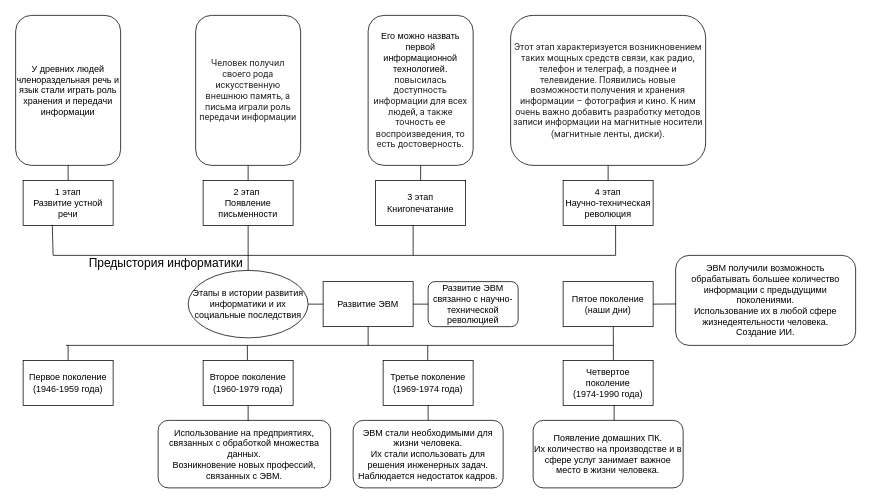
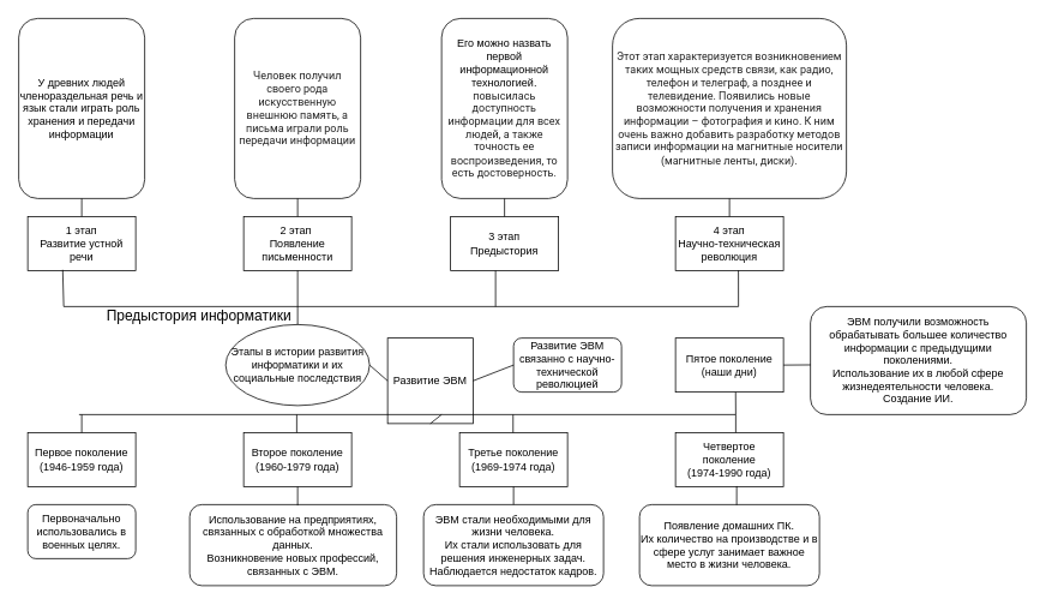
  <mxCell id="0" />
  <mxCell id="1" parent="0" />
  <mxCell id="2" value="Этапы в истории развития&lt;br&gt;информатики и их социальные последствия" style="ellipse;whiteSpace=wrap;html=1;" vertex="1" parent="1"><mxGeometry x="250" y="360" width="160" height="90" as="geometry" /></mxCell>
  <mxCell id="3" value="1 этап&lt;br&gt;Развитие устной речи" style="rounded=0;whiteSpace=wrap;html=1;" vertex="1" parent="1"><mxGeometry x="30" y="240" width="120" height="60" as="geometry" /></mxCell>
  <mxCell id="4" value="2 этап&amp;nbsp;&lt;br&gt;Появление письменности" style="rounded=0;whiteSpace=wrap;html=1;" vertex="1" parent="1"><mxGeometry x="270" y="240" width="120" height="60" as="geometry" /></mxCell>
- <mxCell id="5" value="3 этап&lt;br&gt;Книгопечатание" style="rounded=0;whiteSpace=wrap;html=1;" vertex="1" parent="1"><mxGeometry x="500" y="240" width="120" height="60" as="geometry" /></mxCell>
+ <mxCell id="5" value="3 этап&lt;br&gt;Предыстория" style="rounded=0;whiteSpace=wrap;html=1;" vertex="1" parent="1"><mxGeometry x="500" y="240" width="120" height="60" as="geometry" /></mxCell>
  <mxCell id="6" value="" style="endArrow=none;html=1;" edge="1" parent="1"><mxGeometry width="50" height="50" relative="1" as="geometry"><mxPoint x="820" y="340" as="sourcePoint" /><mxPoint x="70" y="340" as="targetPoint" /></mxGeometry></mxCell>
  <mxCell id="7" value="" style="endArrow=none;html=1;exitX=0.324;exitY=0.987;exitDx=0;exitDy=0;exitPerimeter=0;" edge="1" parent="1" source="3"><mxGeometry width="50" height="50" relative="1" as="geometry"><mxPoint x="100" y="420" as="sourcePoint" /><mxPoint x="70" y="340" as="targetPoint" /></mxGeometry></mxCell>
  <mxCell id="8" value="" style="endArrow=none;html=1;entryX=0.5;entryY=1;entryDx=0;entryDy=0;" edge="1" parent="1" target="4"><mxGeometry width="50" height="50" relative="1" as="geometry"><mxPoint x="330" y="340" as="sourcePoint" /><mxPoint x="280" y="300" as="targetPoint" /></mxGeometry></mxCell>
  <mxCell id="9" value="" style="endArrow=none;html=1;entryX=0.5;entryY=1;entryDx=0;entryDy=0;" edge="1" parent="1"><mxGeometry width="50" height="50" relative="1" as="geometry"><mxPoint x="550" y="340" as="sourcePoint" /><mxPoint x="550" y="300" as="targetPoint" /></mxGeometry></mxCell>
  <mxCell id="10" value="У древних людей членораздельная речь и язык стали играть роль хранения и передачи информации" style="rounded=1;whiteSpace=wrap;html=1;" vertex="1" parent="1"><mxGeometry x="20" y="20" width="140" height="200" as="geometry" /></mxCell>
  <mxCell id="11" value="" style="endArrow=none;html=1;entryX=0.5;entryY=1;entryDx=0;entryDy=0;exitX=0.5;exitY=0;exitDx=0;exitDy=0;" edge="1" parent="1" source="3" target="10"><mxGeometry width="50" height="50" relative="1" as="geometry"><mxPoint x="190" y="240" as="sourcePoint" /><mxPoint x="240" y="190" as="targetPoint" /></mxGeometry></mxCell>
  <mxCell id="12" value="&lt;span style=&quot;white-space: normal ; color: rgb(34 , 34 , 34) ; font-family: &amp;#34;roboto&amp;#34; , sans-serif&quot;&gt;&lt;font style=&quot;font-size: 12px&quot;&gt;Человек получил своего рода искусственную внешнюю память, а письма играли роль передачи информации&lt;/font&gt;&lt;/span&gt;" style="rounded=1;whiteSpace=wrap;html=1;" vertex="1" parent="1"><mxGeometry x="260" y="20" width="140" height="200" as="geometry" /></mxCell>
  <mxCell id="13" value="" style="endArrow=none;html=1;entryX=0.5;entryY=1;entryDx=0;entryDy=0;exitX=0.5;exitY=0;exitDx=0;exitDy=0;" edge="1" parent="1" source="4" target="12"><mxGeometry width="50" height="50" relative="1" as="geometry"><mxPoint x="430" y="260" as="sourcePoint" /><mxPoint x="480" y="210" as="targetPoint" /></mxGeometry></mxCell>
  <mxCell id="14" value="Его можно назвать первой информационной технологией.&lt;br&gt;&lt;span style=&quot;color: rgb(34 , 34 , 34) ; font-family: &amp;#34;roboto&amp;#34; , sans-serif&quot;&gt;&lt;font style=&quot;font-size: 12px&quot;&gt;повысилась доступность информации для всех людей, а также точность ее воспроизведения, то есть достоверность.&lt;/font&gt;&lt;/span&gt;&lt;br&gt;" style="rounded=1;whiteSpace=wrap;html=1;" vertex="1" parent="1"><mxGeometry x="490" y="20" width="140" height="200" as="geometry" /></mxCell>
  <mxCell id="15" value="" style="endArrow=none;html=1;entryX=0.5;entryY=1;entryDx=0;entryDy=0;exitX=0.5;exitY=0;exitDx=0;exitDy=0;" edge="1" parent="1" source="5" target="14"><mxGeometry width="50" height="50" relative="1" as="geometry"><mxPoint x="440" y="260" as="sourcePoint" /><mxPoint x="490" y="210" as="targetPoint" /></mxGeometry></mxCell>
  <mxCell id="16" value="4 этап&lt;br&gt;Научно-техническая&lt;br&gt;революция" style="rounded=0;whiteSpace=wrap;html=1;" vertex="1" parent="1"><mxGeometry x="750" y="240" width="120" height="60" as="geometry" /></mxCell>
  <mxCell id="17" value="" style="endArrow=none;html=1;entryX=0.583;entryY=0.995;entryDx=0;entryDy=0;entryPerimeter=0;" edge="1" parent="1" target="16"><mxGeometry width="50" height="50" relative="1" as="geometry"><mxPoint x="820" y="340" as="sourcePoint" /><mxPoint x="816" y="302" as="targetPoint" /></mxGeometry></mxCell>
  <mxCell id="18" value="&lt;span style=&quot;white-space: normal ; color: rgb(34 , 34 , 34) ; font-family: &amp;#34;roboto&amp;#34; , sans-serif&quot;&gt;&lt;font style=&quot;font-size: 12px&quot;&gt;Этот этап характеризуется возникновением таких мощных средств связи, как радио, телефон и телеграф, а позднее и телевидение. Появились новые возможности получения и хранения информации – фотография и кино. К ним очень важно добавить разработку методов записи информации на магнитные носители (магнитные ленты, диски).&lt;/font&gt;&lt;/span&gt;" style="rounded=1;whiteSpace=wrap;html=1;" vertex="1" parent="1"><mxGeometry x="680" y="20" width="260" height="200" as="geometry" /></mxCell>
  <mxCell id="19" value="" style="endArrow=none;html=1;entryX=0.5;entryY=1;entryDx=0;entryDy=0;exitX=0.5;exitY=0;exitDx=0;exitDy=0;" edge="1" parent="1" source="16" target="18"><mxGeometry width="50" height="50" relative="1" as="geometry"><mxPoint x="680" y="270" as="sourcePoint" /><mxPoint x="730" y="220" as="targetPoint" /></mxGeometry></mxCell>
  <mxCell id="20" value="" style="endArrow=none;html=1;exitX=0.5;exitY=0;exitDx=0;exitDy=0;" edge="1" parent="1" source="2"><mxGeometry width="50" height="50" relative="1" as="geometry"><mxPoint x="190" y="430" as="sourcePoint" /><mxPoint x="330" y="340" as="targetPoint" /></mxGeometry></mxCell>
  <mxCell id="21" value="&lt;font style=&quot;font-size: 16px&quot;&gt;Предыстория информатики&lt;/font&gt;" style="text;html=1;align=center;verticalAlign=middle;resizable=0;points=[];autosize=1;" vertex="1" parent="1"><mxGeometry x="110" y="340" width="220" height="20" as="geometry" /></mxCell>
- <mxCell id="22" value="Развитие ЭВМ" style="rounded=0;whiteSpace=wrap;html=1;" vertex="1" parent="1"><mxGeometry x="430" y="375" width="120" height="60" as="geometry" /></mxCell>
+ <mxCell id="22" value="Развитие ЭВМ" style="rounded=0;whiteSpace=wrap;html=1;" vertex="1" parent="1"><mxGeometry x="430" y="375" width="95" height="95" as="geometry" /></mxCell>
  <mxCell id="23" value="" style="endArrow=none;html=1;entryX=1;entryY=0.5;entryDx=0;entryDy=0;exitX=0;exitY=0.5;exitDx=0;exitDy=0;" edge="1" parent="1" source="22" target="2"><mxGeometry width="50" height="50" relative="1" as="geometry"><mxPoint x="390" y="510" as="sourcePoint" /><mxPoint x="440" y="460" as="targetPoint" /></mxGeometry></mxCell>
  <mxCell id="24" value="Развитие ЭВМ связанно с научно-технической революцией" style="rounded=1;whiteSpace=wrap;html=1;" vertex="1" parent="1"><mxGeometry x="570" y="375" width="120" height="60" as="geometry" /></mxCell>
  <mxCell id="25" value="" style="endArrow=none;html=1;entryX=1;entryY=0.5;entryDx=0;entryDy=0;exitX=0;exitY=0.5;exitDx=0;exitDy=0;" edge="1" parent="1" source="24" target="22"><mxGeometry width="50" height="50" relative="1" as="geometry"><mxPoint x="500" y="520" as="sourcePoint" /><mxPoint x="550" y="470" as="targetPoint" /></mxGeometry></mxCell>
  <mxCell id="26" value="Первое поколение&lt;br&gt;(1946-1959 года)" style="rounded=0;whiteSpace=wrap;html=1;" vertex="1" parent="1"><mxGeometry x="30" y="480" width="120" height="60" as="geometry" /></mxCell>
  <mxCell id="27" value="" style="endArrow=none;html=1;" edge="1" parent="1"><mxGeometry width="50" height="50" relative="1" as="geometry"><mxPoint x="87" y="460" as="sourcePoint" /><mxPoint x="817" y="460" as="targetPoint" /></mxGeometry></mxCell>
  <mxCell id="28" value="" style="endArrow=none;html=1;exitX=0.5;exitY=0;exitDx=0;exitDy=0;" edge="1" parent="1" source="26"><mxGeometry width="50" height="50" relative="1" as="geometry"><mxPoint x="10" y="480" as="sourcePoint" /><mxPoint x="90" y="460" as="targetPoint" /></mxGeometry></mxCell>
  <mxCell id="29" value="Второе поколение&lt;br&gt;(1960-1979 года)" style="rounded=0;whiteSpace=wrap;html=1;" vertex="1" parent="1"><mxGeometry x="270" y="480" width="120" height="60" as="geometry" /></mxCell>
  <mxCell id="30" value="" style="endArrow=none;html=1;exitX=0.5;exitY=0;exitDx=0;exitDy=0;" edge="1" parent="1"><mxGeometry width="50" height="50" relative="1" as="geometry"><mxPoint x="329" y="480" as="sourcePoint" /><mxPoint x="329" y="460" as="targetPoint" /></mxGeometry></mxCell>
  <mxCell id="31" value="Третье поколение&lt;br&gt;(1969-1974 года)" style="rounded=0;whiteSpace=wrap;html=1;" vertex="1" parent="1"><mxGeometry x="510" y="480" width="120" height="60" as="geometry" /></mxCell>
  <mxCell id="32" value="Четвертое поколение&lt;br&gt;(1974-1990 года)" style="rounded=0;whiteSpace=wrap;html=1;" vertex="1" parent="1"><mxGeometry x="750" y="480" width="120" height="60" as="geometry" /></mxCell>
  <mxCell id="33" value="" style="endArrow=none;html=1;exitX=0.5;exitY=0;exitDx=0;exitDy=0;" edge="1" parent="1"><mxGeometry width="50" height="50" relative="1" as="geometry"><mxPoint x="569.5" y="480" as="sourcePoint" /><mxPoint x="569.5" y="460" as="targetPoint" /></mxGeometry></mxCell>
  <mxCell id="34" value="" style="endArrow=none;html=1;exitX=0.5;exitY=0;exitDx=0;exitDy=0;" edge="1" parent="1"><mxGeometry width="50" height="50" relative="1" as="geometry"><mxPoint x="817" y="480" as="sourcePoint" /><mxPoint x="817" y="460" as="targetPoint" /></mxGeometry></mxCell>
  <mxCell id="35" value="" style="endArrow=none;html=1;entryX=0.5;entryY=1;entryDx=0;entryDy=0;" edge="1" parent="1" target="22"><mxGeometry width="50" height="50" relative="1" as="geometry"><mxPoint x="490" y="460" as="sourcePoint" /><mxPoint x="480" y="480" as="targetPoint" /></mxGeometry></mxCell>
+ <mxCell id="36" value="Первоначально использовались в военных целях." style="rounded=1;whiteSpace=wrap;html=1;" vertex="1" parent="1"><mxGeometry x="30" y="560" width="120" height="60" as="geometry" /></mxCell>
  <mxCell id="37" value="Использование на предприятиях, связанных с обработкой множества данных.&lt;br&gt;Возникновение новых профессий, связанных с ЭВМ." style="rounded=1;whiteSpace=wrap;html=1;" vertex="1" parent="1"><mxGeometry x="210" y="560" width="230" height="90" as="geometry" /></mxCell>
  <mxCell id="38" value="" style="endArrow=none;html=1;entryX=0.5;entryY=1;entryDx=0;entryDy=0;" edge="1" parent="1" target="29"><mxGeometry width="50" height="50" relative="1" as="geometry"><mxPoint x="330" y="561" as="sourcePoint" /><mxPoint x="260" y="520" as="targetPoint" /></mxGeometry></mxCell>
  <mxCell id="39" value="ЭВМ стали необходимыми для жизни человека.&lt;br&gt;Их стали использовать для решения инженерных задач.&lt;br&gt;Наблюдается недостаток кадров." style="rounded=1;whiteSpace=wrap;html=1;" vertex="1" parent="1"><mxGeometry x="470" y="560" width="200" height="90" as="geometry" /></mxCell>
  <mxCell id="40" value="" style="endArrow=none;html=1;entryX=0.5;entryY=1;entryDx=0;entryDy=0;exitX=0.5;exitY=0;exitDx=0;exitDy=0;" edge="1" parent="1" source="39" target="31"><mxGeometry width="50" height="50" relative="1" as="geometry"><mxPoint x="440" y="560" as="sourcePoint" /><mxPoint x="490" y="510" as="targetPoint" /></mxGeometry></mxCell>
  <mxCell id="41" value="Появление домашних ПК.&lt;br&gt;Их количество на производстве и в сфере услуг занимает важное место в жизни человека." style="rounded=1;whiteSpace=wrap;html=1;" vertex="1" parent="1"><mxGeometry x="710" y="560" width="200" height="90" as="geometry" /></mxCell>
  <mxCell id="42" value="" style="endArrow=none;html=1;entryX=0.567;entryY=0.99;entryDx=0;entryDy=0;entryPerimeter=0;exitX=0.54;exitY=0.006;exitDx=0;exitDy=0;exitPerimeter=0;" edge="1" parent="1" source="41" target="32"><mxGeometry width="50" height="50" relative="1" as="geometry"><mxPoint x="680" y="570" as="sourcePoint" /><mxPoint x="730" y="520" as="targetPoint" /></mxGeometry></mxCell>
  <mxCell id="43" value="Пятое поколение&lt;br&gt;(наши дни)" style="rounded=0;whiteSpace=wrap;html=1;" vertex="1" parent="1"><mxGeometry x="750" y="375" width="120" height="60" as="geometry" /></mxCell>
  <mxCell id="44" value="" style="endArrow=none;html=1;" edge="1" parent="1"><mxGeometry width="50" height="50" relative="1" as="geometry"><mxPoint x="817" y="460" as="sourcePoint" /><mxPoint x="816.84" y="435" as="targetPoint" /></mxGeometry></mxCell>
  <mxCell id="45" value="ЭВМ получили возможность обрабатывать большее количество информации с предыдущими поколениями.&lt;br&gt;Использование их в любой сфере жизнедеятельности человека.&lt;br&gt;Создание ИИ." style="rounded=1;whiteSpace=wrap;html=1;" vertex="1" parent="1"><mxGeometry x="900" y="340" width="240" height="120" as="geometry" /></mxCell>
  <mxCell id="46" value="" style="endArrow=none;html=1;entryX=1;entryY=0.5;entryDx=0;entryDy=0;exitX=0.001;exitY=0.54;exitDx=0;exitDy=0;exitPerimeter=0;" edge="1" parent="1" source="45" target="43"><mxGeometry width="50" height="50" relative="1" as="geometry"><mxPoint x="830" y="500" as="sourcePoint" /><mxPoint x="880" y="450" as="targetPoint" /></mxGeometry></mxCell>
